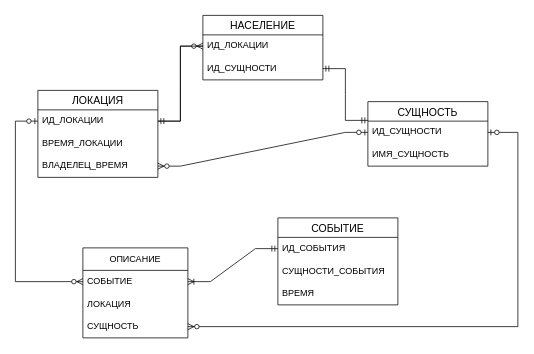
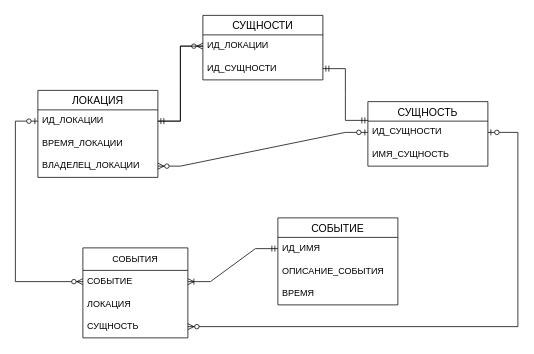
  <mxCell id="0" />
  <mxCell id="1" parent="0" />
  <mxCell id="2" value="ЛОКАЦИЯ" style="swimlane;fontStyle=0;childLayout=stackLayout;horizontal=1;startSize=26;horizontalStack=0;resizeParent=1;resizeParentMax=0;resizeLast=0;collapsible=1;marginBottom=0;align=center;fontSize=14;" vertex="1" parent="1"><mxGeometry x="50" y="120" width="160" height="116" as="geometry" /></mxCell>
  <mxCell id="3" value="ИД_ЛОКАЦИИ" style="text;strokeColor=none;fillColor=none;spacingLeft=4;spacingRight=4;overflow=hidden;rotatable=0;points=[[0,0.5],[1,0.5]];portConstraint=eastwest;fontSize=12;" vertex="1" parent="2"><mxGeometry y="26" width="160" height="30" as="geometry" /></mxCell>
  <mxCell id="4" value="ВРЕМЯ_ЛОКАЦИИ" style="text;strokeColor=none;fillColor=none;spacingLeft=4;spacingRight=4;overflow=hidden;rotatable=0;points=[[0,0.5],[1,0.5]];portConstraint=eastwest;fontSize=12;" vertex="1" parent="2"><mxGeometry y="56" width="160" height="30" as="geometry" /></mxCell>
- <mxCell id="5" value="ВЛАДЕЛЕЦ_ВРЕМЯ" style="text;strokeColor=none;fillColor=none;spacingLeft=4;spacingRight=4;overflow=hidden;rotatable=0;points=[[0,0.5],[1,0.5]];portConstraint=eastwest;fontSize=12;" vertex="1" parent="2"><mxGeometry y="86" width="160" height="30" as="geometry" /></mxCell>
+ <mxCell id="5" value="ВЛАДЕЛЕЦ_ЛОКАЦИИ" style="text;strokeColor=none;fillColor=none;spacingLeft=4;spacingRight=4;overflow=hidden;rotatable=0;points=[[0,0.5],[1,0.5]];portConstraint=eastwest;fontSize=12;" vertex="1" parent="2"><mxGeometry y="86" width="160" height="30" as="geometry" /></mxCell>
  <mxCell id="6" value="СУЩНОСТЬ" style="swimlane;fontStyle=0;childLayout=stackLayout;horizontal=1;startSize=26;horizontalStack=0;resizeParent=1;resizeParentMax=0;resizeLast=0;collapsible=1;marginBottom=0;align=center;fontSize=14;" vertex="1" parent="1"><mxGeometry x="490" y="135" width="160" height="86" as="geometry" /></mxCell>
  <mxCell id="7" value="ИД_СУЩНОСТИ" style="text;strokeColor=none;fillColor=none;spacingLeft=4;spacingRight=4;overflow=hidden;rotatable=0;points=[[0,0.5],[1,0.5]];portConstraint=eastwest;fontSize=12;" vertex="1" parent="6"><mxGeometry y="26" width="160" height="30" as="geometry" /></mxCell>
  <mxCell id="8" value="ИМЯ_СУЩНОСТЬ" style="text;strokeColor=none;fillColor=none;spacingLeft=4;spacingRight=4;overflow=hidden;rotatable=0;points=[[0,0.5],[1,0.5]];portConstraint=eastwest;fontSize=12;" vertex="1" parent="6"><mxGeometry y="56" width="160" height="30" as="geometry" /></mxCell>
- <mxCell id="9" value="НАСЕЛЕНИЕ" style="swimlane;fontStyle=0;childLayout=stackLayout;horizontal=1;startSize=26;horizontalStack=0;resizeParent=1;resizeParentMax=0;resizeLast=0;collapsible=1;marginBottom=0;align=center;fontSize=14;" vertex="1" parent="1"><mxGeometry x="270" y="20" width="160" height="86" as="geometry" /></mxCell>
+ <mxCell id="9" value="СУЩНОСТИ" style="swimlane;fontStyle=0;childLayout=stackLayout;horizontal=1;startSize=26;horizontalStack=0;resizeParent=1;resizeParentMax=0;resizeLast=0;collapsible=1;marginBottom=0;align=center;fontSize=14;" vertex="1" parent="1"><mxGeometry x="270" y="20" width="160" height="86" as="geometry" /></mxCell>
  <mxCell id="10" value="ИД_ЛОКАЦИИ" style="text;strokeColor=none;fillColor=none;spacingLeft=4;spacingRight=4;overflow=hidden;rotatable=0;points=[[0,0.5],[1,0.5]];portConstraint=eastwest;fontSize=12;" vertex="1" parent="9"><mxGeometry y="26" width="160" height="30" as="geometry" /></mxCell>
  <mxCell id="11" value="ИД_СУЩНОСТИ" style="text;strokeColor=none;fillColor=none;spacingLeft=4;spacingRight=4;overflow=hidden;rotatable=0;points=[[0,0.5],[1,0.5]];portConstraint=eastwest;fontSize=12;" vertex="1" parent="9"><mxGeometry y="56" width="160" height="30" as="geometry" /></mxCell>
  <mxCell id="12" value="СОБЫТИЕ" style="swimlane;fontStyle=0;childLayout=stackLayout;horizontal=1;startSize=26;horizontalStack=0;resizeParent=1;resizeParentMax=0;resizeLast=0;collapsible=1;marginBottom=0;align=center;fontSize=14;" vertex="1" parent="1"><mxGeometry x="370" y="290" width="160" height="116" as="geometry" /></mxCell>
- <mxCell id="13" value="ИД_СОБЫТИЯ" style="text;strokeColor=none;fillColor=none;spacingLeft=4;spacingRight=4;overflow=hidden;rotatable=0;points=[[0,0.5],[1,0.5]];portConstraint=eastwest;fontSize=12;" vertex="1" parent="12"><mxGeometry y="26" width="160" height="30" as="geometry" /></mxCell>
- <mxCell id="14" value="СУЩНОСТИ_СОБЫТИЯ" style="rounded=0;whiteSpace=wrap;html=1;gradientColor=none;fillColor=none;strokeColor=none;align=left;spacingRight=0;spacingLeft=4;" vertex="1" parent="12"><mxGeometry y="56" width="160" height="30" as="geometry" /></mxCell>
+ <mxCell id="13" value="ИД_ИМЯ" style="text;strokeColor=none;fillColor=none;spacingLeft=4;spacingRight=4;overflow=hidden;rotatable=0;points=[[0,0.5],[1,0.5]];portConstraint=eastwest;fontSize=12;" vertex="1" parent="12"><mxGeometry y="26" width="160" height="30" as="geometry" /></mxCell>
+ <mxCell id="14" value="ОПИСАНИЕ_СОБЫТИЯ" style="rounded=0;whiteSpace=wrap;html=1;gradientColor=none;fillColor=none;strokeColor=none;align=left;spacingRight=0;spacingLeft=4;" vertex="1" parent="12"><mxGeometry y="56" width="160" height="30" as="geometry" /></mxCell>
  <mxCell id="15" value="ВРЕМЯ" style="text;strokeColor=none;fillColor=none;spacingLeft=4;spacingRight=4;overflow=hidden;rotatable=0;points=[[0,0.5],[1,0.5]];portConstraint=eastwest;fontSize=12;" vertex="1" parent="12"><mxGeometry y="86" width="160" height="30" as="geometry" /></mxCell>
- <mxCell id="16" value="ОПИСАНИЕ" style="swimlane;fontStyle=0;childLayout=stackLayout;horizontal=1;startSize=30;horizontalStack=0;resizeParent=1;resizeParentMax=0;resizeLast=0;collapsible=1;marginBottom=0;whiteSpace=wrap;html=1;fillColor=none;gradientColor=none;" vertex="1" parent="1"><mxGeometry x="110" y="330" width="140" height="120" as="geometry" /></mxCell>
+ <mxCell id="16" value="СОБЫТИЯ" style="swimlane;fontStyle=0;childLayout=stackLayout;horizontal=1;startSize=30;horizontalStack=0;resizeParent=1;resizeParentMax=0;resizeLast=0;collapsible=1;marginBottom=0;whiteSpace=wrap;html=1;fillColor=none;gradientColor=none;" vertex="1" parent="1"><mxGeometry x="110" y="330" width="140" height="120" as="geometry" /></mxCell>
  <mxCell id="17" value="СОБЫТИЕ" style="text;strokeColor=none;fillColor=none;align=left;verticalAlign=middle;spacingLeft=4;spacingRight=4;overflow=hidden;points=[[0,0.5],[1,0.5]];portConstraint=eastwest;rotatable=0;whiteSpace=wrap;html=1;" vertex="1" parent="16"><mxGeometry y="30" width="140" height="30" as="geometry" /></mxCell>
  <mxCell id="18" value="ЛОКАЦИЯ" style="text;strokeColor=none;fillColor=none;align=left;verticalAlign=middle;spacingLeft=4;spacingRight=4;overflow=hidden;points=[[0,0.5],[1,0.5]];portConstraint=eastwest;rotatable=0;whiteSpace=wrap;html=1;" vertex="1" parent="16"><mxGeometry y="60" width="140" height="30" as="geometry" /></mxCell>
  <mxCell id="19" value="СУЩНОСТЬ" style="text;strokeColor=none;fillColor=none;align=left;verticalAlign=middle;spacingLeft=4;spacingRight=4;overflow=hidden;points=[[0,0.5],[1,0.5]];portConstraint=eastwest;rotatable=0;whiteSpace=wrap;html=1;" vertex="1" parent="16"><mxGeometry y="90" width="140" height="30" as="geometry" /></mxCell>
  <mxCell id="20" value="" style="edgeStyle=entityRelationEdgeStyle;fontSize=12;html=1;endArrow=ERzeroToMany;endFill=1;rounded=0;" edge="1" parent="1" source="3" target="10"><mxGeometry width="100" height="100" relative="1" as="geometry"><mxPoint x="370" y="290" as="sourcePoint" /><mxPoint x="470" y="190" as="targetPoint" /></mxGeometry></mxCell>
  <mxCell id="21" value="" style="edgeStyle=entityRelationEdgeStyle;fontSize=12;html=1;endArrow=ERmandOne;rounded=0;" edge="1" parent="1" source="10" target="3"><mxGeometry width="100" height="100" relative="1" as="geometry"><mxPoint x="370" y="290" as="sourcePoint" /><mxPoint x="470" y="190" as="targetPoint" /></mxGeometry></mxCell>
  <mxCell id="22" value="" style="edgeStyle=entityRelationEdgeStyle;fontSize=12;html=1;endArrow=ERmandOne;startArrow=ERmandOne;rounded=0;" edge="1" parent="1" source="11"><mxGeometry width="100" height="100" relative="1" as="geometry"><mxPoint x="350" y="290" as="sourcePoint" /><mxPoint x="490" y="160" as="targetPoint" /></mxGeometry></mxCell>
  <mxCell id="23" value="" style="edgeStyle=entityRelationEdgeStyle;fontSize=12;html=1;endArrow=ERoneToMany;startArrow=ERmandOne;rounded=0;" edge="1" parent="1" source="13" target="17"><mxGeometry width="100" height="100" relative="1" as="geometry"><mxPoint x="350" y="290" as="sourcePoint" /><mxPoint x="450" y="190" as="targetPoint" /></mxGeometry></mxCell>
  <mxCell id="24" value="" style="edgeStyle=entityRelationEdgeStyle;fontSize=12;html=1;endArrow=ERzeroToMany;startArrow=ERzeroToOne;rounded=0;" edge="1" parent="1" source="7" target="5"><mxGeometry width="100" height="100" relative="1" as="geometry"><mxPoint x="300" y="280" as="sourcePoint" /><mxPoint x="230" y="250" as="targetPoint" /></mxGeometry></mxCell>
  <mxCell id="25" value="" style="edgeStyle=orthogonalEdgeStyle;fontSize=12;html=1;endArrow=ERzeroToMany;startArrow=ERzeroToOne;rounded=0;exitX=1;exitY=0.5;exitDx=0;exitDy=0;" edge="1" parent="1" source="7" target="19"><mxGeometry width="100" height="100" relative="1" as="geometry"><mxPoint x="680" y="180" as="sourcePoint" /><mxPoint x="420" y="230" as="targetPoint" /><Array as="points"><mxPoint x="690" y="176" /><mxPoint x="690" y="435" /></Array></mxGeometry></mxCell>
  <mxCell id="26" value="" style="edgeStyle=orthogonalEdgeStyle;fontSize=12;html=1;endArrow=ERzeroToMany;startArrow=ERzeroToOne;rounded=0;exitX=0;exitY=0.5;exitDx=0;exitDy=0;" edge="1" parent="1" source="3" target="17"><mxGeometry width="100" height="100" relative="1" as="geometry"><mxPoint x="59.9" y="290" as="sourcePoint" /><mxPoint x="69.9" y="520" as="targetPoint" /><Array as="points"><mxPoint x="20" y="161" /><mxPoint x="20" y="375" /></Array></mxGeometry></mxCell>
